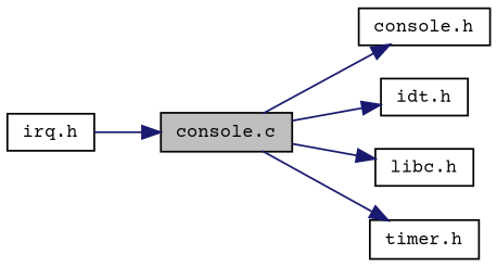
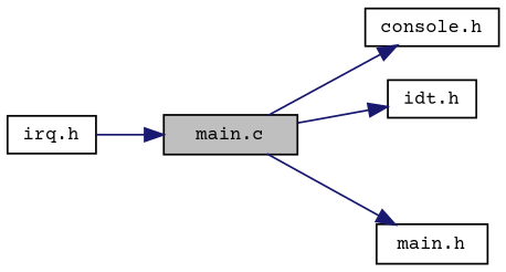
  digraph {
    fontname="Courier Prime"
    rankdir=LR
    node [color=black fillcolor=white fontname="Courier Prime" fontsize=10 shape=record style=filled]
    edge [color=midnightblue fontname="Courier Prime" fontsize=10 labelfontname=Helvetica labelfontsize=10 style=solid]
-   n1 [fillcolor=grey75 fontcolor=black height=0.2 label="console.c" width=0.4]
+   n1 [fillcolor=grey75 fontcolor=black height=0.2 label="main.c" width=0.4]
    n2 [height=0.2 label="console.h" width=0.4]
    n3 [height=0.2 label="idt.h" width=0.4]
-   n4 [height=0.2 label="libc.h" width=0.4]
-   n5 [height=0.2 label="timer.h" width=0.4]
+   n5 [height=0.2 label="main.h" width=0.4]
    n6 [height=0.2 label="irq.h" width=0.4]
    n1 -> n2
    n1 -> n3
-   n1 -> n4
    n1 -> n5
    n6 -> n1
  }
